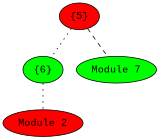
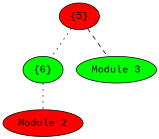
  graph {
    fontname="Liberation Mono"
    node [fillcolor=red style=filled fontname="Liberation Mono"]
    edge [style=dotted fontname="Liberation Mono"]
    "{5}"
    "{6}" [fillcolor=green]
-   "Module 3" [fillcolor=green label="Module 7"]
+   "Module 3" [fillcolor=green]
    "Module 2"
    "{5}" -- "{6}"
    "{5}" -- "Module 3" [style=dashed]
    "{6}" -- "Module 2"
  }
